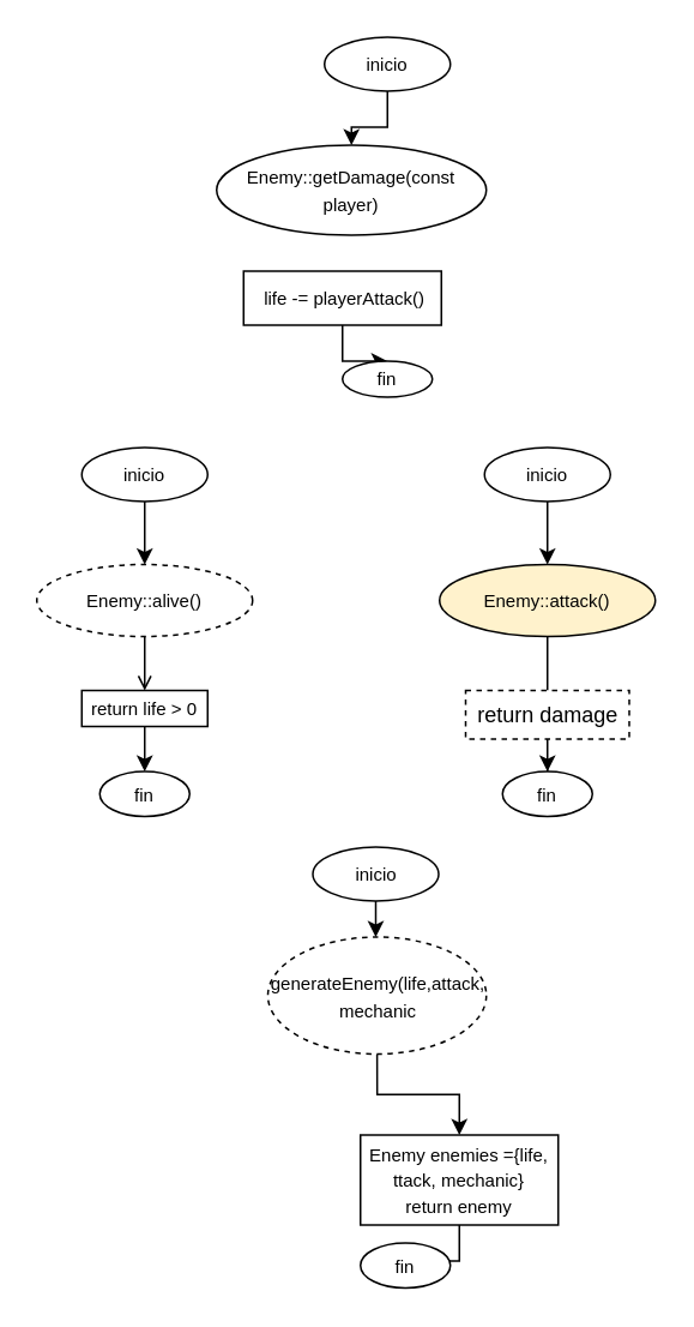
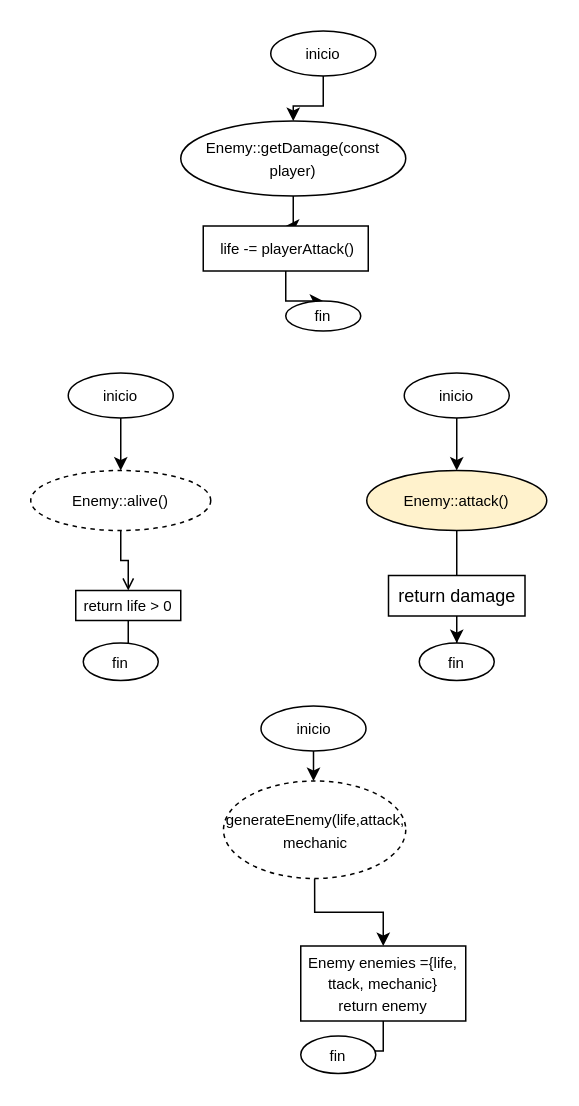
  <mxCell id="0" />
  <mxCell id="1" parent="0" />
  <mxCell id="2" value="" style="edgeStyle=orthogonalEdgeStyle;rounded=0;orthogonalLoop=1;jettySize=auto;html=1;" parent="1" source="3" target="5" edge="1"><mxGeometry relative="1" as="geometry" /></mxCell>
  <mxCell id="3" value="&lt;font style=&quot;font-size: 10px;&quot;&gt;inicio&lt;/font&gt;" style="ellipse;whiteSpace=wrap;html=1;" parent="1" vertex="1"><mxGeometry x="180" y="20" width="70" height="30" as="geometry" /></mxCell>
+ <mxCell id="4" value="" style="edgeStyle=orthogonalEdgeStyle;rounded=0;orthogonalLoop=1;jettySize=auto;html=1;" parent="1" source="5" target="7" edge="1"><mxGeometry relative="1" as="geometry" /></mxCell>
  <mxCell id="5" value="&lt;div&gt;&lt;span style=&quot;font-size: 10px; background-color: transparent; color: light-dark(rgb(0, 0, 0), rgb(255, 255, 255));&quot;&gt;Enemy::getDamage(const player)&lt;/span&gt;&lt;/div&gt;" style="ellipse;whiteSpace=wrap;html=1;" parent="1" vertex="1"><mxGeometry x="120" y="80" width="150" height="50" as="geometry" /></mxCell>
  <mxCell id="6" value="" style="edgeStyle=orthogonalEdgeStyle;rounded=0;orthogonalLoop=1;jettySize=auto;html=1;" parent="1" source="7" target="8" edge="1"><mxGeometry relative="1" as="geometry" /></mxCell>
  <mxCell id="7" value="&lt;font style=&quot;font-size: 10px;&quot;&gt;&amp;nbsp;life -= playerAttack()&lt;/font&gt;" style="rounded=0;whiteSpace=wrap;html=1;" parent="1" vertex="1"><mxGeometry x="135" y="150" width="110" height="30" as="geometry" /></mxCell>
  <mxCell id="8" value="&lt;div&gt;&lt;span style=&quot;font-size: 10px;&quot;&gt;fin&lt;/span&gt;&lt;/div&gt;" style="ellipse;whiteSpace=wrap;html=1;" parent="1" vertex="1"><mxGeometry x="190" y="200" width="50" height="20" as="geometry" /></mxCell>
  <mxCell id="9" value="" style="edgeStyle=orthogonalEdgeStyle;rounded=0;orthogonalLoop=1;jettySize=auto;html=1;" parent="1" source="10" target="12" edge="1"><mxGeometry relative="1" as="geometry" /></mxCell>
  <mxCell id="10" value="&lt;span style=&quot;font-size: 10px;&quot;&gt;generateEnemy(life,attack, mechanic&lt;/span&gt;" style="ellipse;whiteSpace=wrap;html=1;dashed=1;" parent="1" vertex="1"><mxGeometry x="148.5" y="520" width="121.5" height="65" as="geometry" /></mxCell>
  <mxCell id="11" value="" style="edgeStyle=orthogonalEdgeStyle;rounded=0;orthogonalLoop=1;jettySize=auto;html=1;" parent="1" source="12" target="13" edge="1"><mxGeometry relative="1" as="geometry" /></mxCell>
  <mxCell id="12" value="&lt;span style=&quot;font-size: 10px;&quot;&gt;Enemy enemies ={life, ttack, mechanic}&lt;/span&gt;&lt;div&gt;&lt;span style=&quot;font-size: 10px;&quot;&gt;return enemy&lt;/span&gt;&lt;/div&gt;" style="rounded=0;whiteSpace=wrap;html=1;" parent="1" vertex="1"><mxGeometry x="200" y="630" width="110" height="50" as="geometry" /></mxCell>
  <mxCell id="13" value="&lt;span style=&quot;font-size: 10px;&quot;&gt;fin&lt;/span&gt;" style="ellipse;whiteSpace=wrap;html=1;" parent="1" vertex="1"><mxGeometry x="200" y="690" width="50" height="25" as="geometry" /></mxCell>
  <mxCell id="14" style="edgeStyle=orthogonalEdgeStyle;rounded=0;orthogonalLoop=1;jettySize=auto;html=1;entryX=0.5;entryY=0;entryDx=0;entryDy=0;" parent="1" source="15" target="10" edge="1"><mxGeometry relative="1" as="geometry" /></mxCell>
  <mxCell id="15" value="&lt;font style=&quot;font-size: 10px;&quot;&gt;inicio&lt;/font&gt;" style="ellipse;whiteSpace=wrap;html=1;" parent="1" vertex="1"><mxGeometry x="173.5" y="470" width="70" height="30" as="geometry" /></mxCell>
  <mxCell id="16" style="edgeStyle=orthogonalEdgeStyle;rounded=0;orthogonalLoop=1;jettySize=auto;html=1;entryX=0.5;entryY=0;entryDx=0;entryDy=0;endArrow=none;" parent="1" source="17" target="21" edge="1"><mxGeometry relative="1" as="geometry" /></mxCell>
  <mxCell id="17" value="&lt;font style=&quot;font-size: 10px;&quot;&gt;Enemy::attack()&lt;/font&gt;" style="ellipse;whiteSpace=wrap;html=1;fillColor=#fff2cc;" parent="1" vertex="1"><mxGeometry x="244" y="313" width="120" height="40" as="geometry" /></mxCell>
  <mxCell id="18" style="edgeStyle=orthogonalEdgeStyle;rounded=0;orthogonalLoop=1;jettySize=auto;html=1;entryX=0.5;entryY=0;entryDx=0;entryDy=0;" parent="1" source="19" target="17" edge="1"><mxGeometry relative="1" as="geometry"><mxPoint x="359" y="308" as="targetPoint" /></mxGeometry></mxCell>
  <mxCell id="19" value="&lt;font style=&quot;font-size: 10px;&quot;&gt;inicio&lt;/font&gt;" style="ellipse;whiteSpace=wrap;html=1;" parent="1" vertex="1"><mxGeometry x="269" y="248" width="70" height="30" as="geometry" /></mxCell>
  <mxCell id="20" value="" style="edgeStyle=orthogonalEdgeStyle;rounded=0;orthogonalLoop=1;jettySize=auto;html=1;" parent="1" source="21" target="22" edge="1"><mxGeometry relative="1" as="geometry" /></mxCell>
- <mxCell id="21" value="return damage" style="rounded=0;whiteSpace=wrap;html=1;dashed=1;" parent="1" vertex="1"><mxGeometry x="258.5" y="383" width="91" height="27" as="geometry" /></mxCell>
+ <mxCell id="21" value="return damage" style="rounded=0;whiteSpace=wrap;html=1;" parent="1" vertex="1"><mxGeometry x="258.5" y="383" width="91" height="27" as="geometry" /></mxCell>
  <mxCell id="22" value="&lt;span style=&quot;font-size: 10px;&quot;&gt;fin&lt;/span&gt;" style="ellipse;whiteSpace=wrap;html=1;" parent="1" vertex="1"><mxGeometry x="279" y="428" width="50" height="25" as="geometry" /></mxCell>
  <mxCell id="23" style="edgeStyle=orthogonalEdgeStyle;rounded=0;orthogonalLoop=1;jettySize=auto;html=1;entryX=0.5;entryY=0;entryDx=0;entryDy=0;endArrow=open;" parent="1" source="24" target="28" edge="1"><mxGeometry relative="1" as="geometry" /></mxCell>
  <mxCell id="24" value="&lt;font style=&quot;font-size: 10px;&quot;&gt;Enemy::alive()&lt;/font&gt;" style="ellipse;whiteSpace=wrap;html=1;dashed=1;" parent="1" vertex="1"><mxGeometry x="20" y="313" width="120" height="40" as="geometry" /></mxCell>
  <mxCell id="25" style="edgeStyle=orthogonalEdgeStyle;rounded=0;orthogonalLoop=1;jettySize=auto;html=1;entryX=0.5;entryY=0;entryDx=0;entryDy=0;" parent="1" source="26" target="24" edge="1"><mxGeometry relative="1" as="geometry"><mxPoint x="135" y="308" as="targetPoint" /></mxGeometry></mxCell>
  <mxCell id="26" value="&lt;font style=&quot;font-size: 10px;&quot;&gt;inicio&lt;/font&gt;" style="ellipse;whiteSpace=wrap;html=1;" parent="1" vertex="1"><mxGeometry x="45" y="248" width="70" height="30" as="geometry" /></mxCell>
  <mxCell id="27" value="" style="edgeStyle=orthogonalEdgeStyle;rounded=0;orthogonalLoop=1;jettySize=auto;html=1;" parent="1" source="28" target="29" edge="1"><mxGeometry relative="1" as="geometry" /></mxCell>
- <mxCell id="28" value="&lt;span style=&quot;font-size: 10px;&quot;&gt;return life &amp;gt; 0&lt;/span&gt;" style="rounded=0;whiteSpace=wrap;html=1;" parent="1" vertex="1"><mxGeometry x="45" y="383" width="70" height="20" as="geometry" /></mxCell>
+ <mxCell id="28" value="&lt;span style=&quot;font-size: 10px;&quot;&gt;return life &amp;gt; 0&lt;/span&gt;" style="rounded=0;whiteSpace=wrap;html=1;" parent="1" vertex="1"><mxGeometry x="50" y="393" width="70" height="20" as="geometry" /></mxCell>
  <mxCell id="29" value="&lt;span style=&quot;font-size: 10px;&quot;&gt;fin&lt;/span&gt;" style="ellipse;whiteSpace=wrap;html=1;" parent="1" vertex="1"><mxGeometry x="55" y="428" width="50" height="25" as="geometry" /></mxCell>
